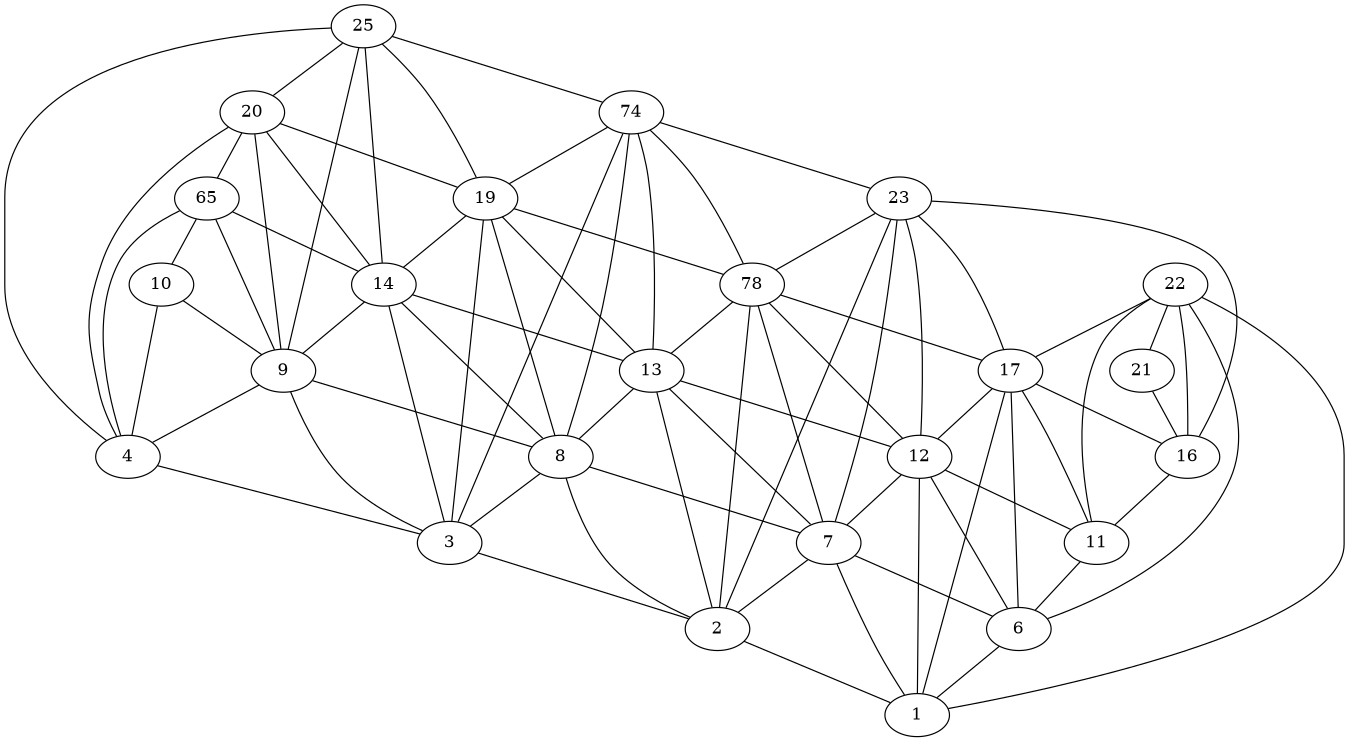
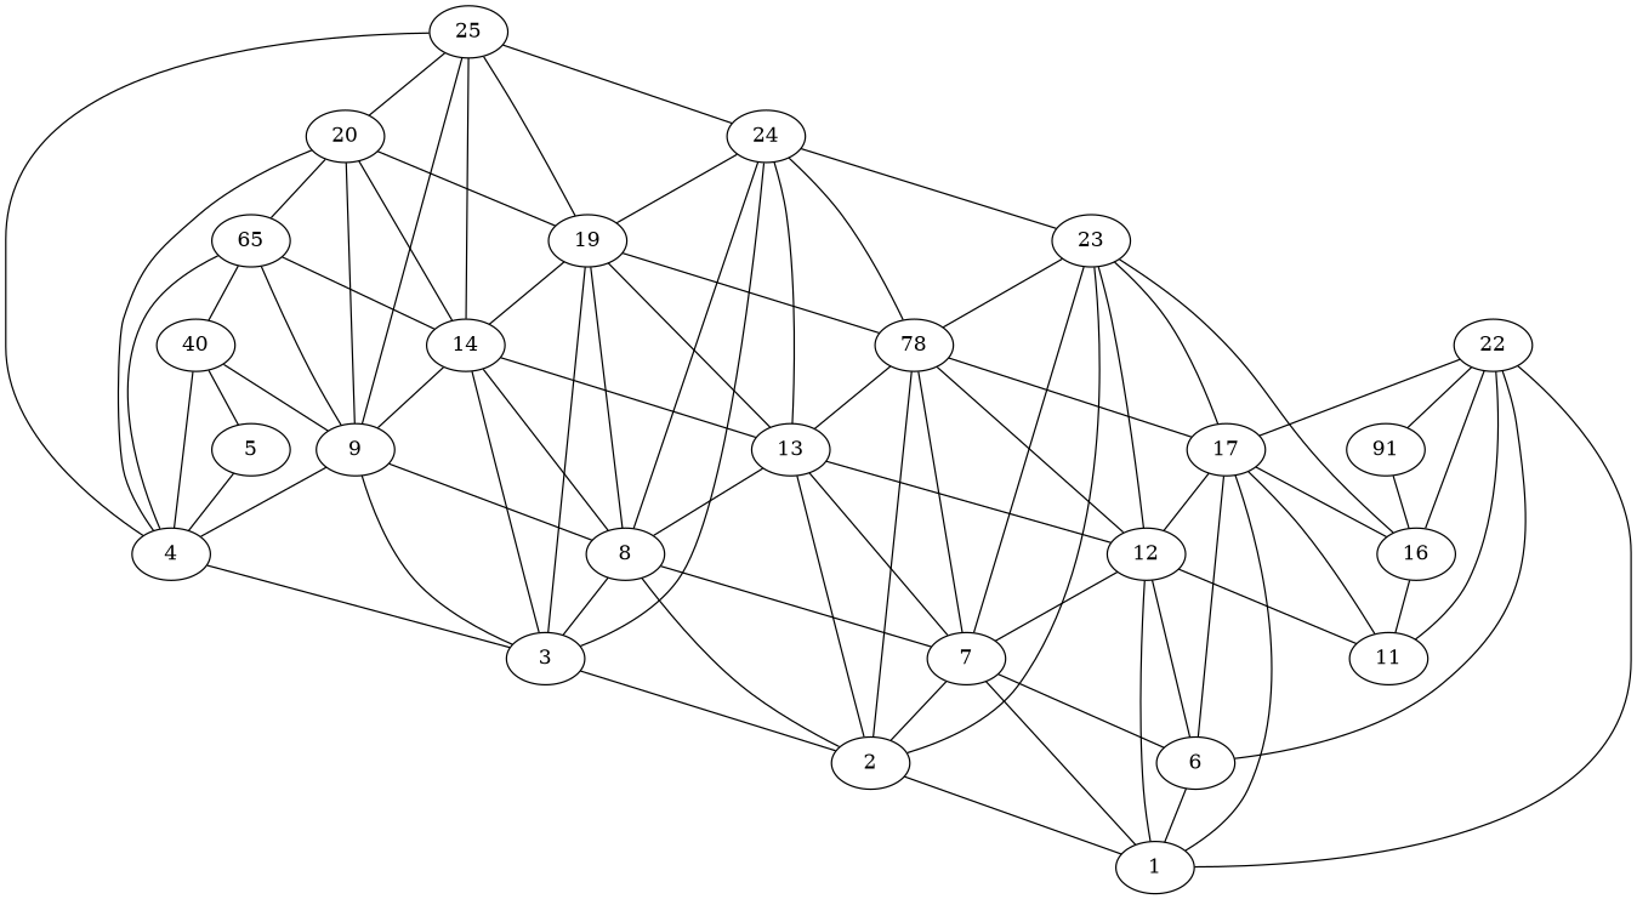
  graph {
    fontname="DejaVu Serif"
    node [fontname="DejaVu Serif"]
    edge [fontname="DejaVu Serif"]
    n1 [label=1]
    n2 [label=2]
    n3 [label=3]
    n4 [label=4]
+   n5 [label=5]
    n6 [label=6]
    n7 [label=7]
    n8 [label=8]
    n9 [label=9]
-   n10 [label=10]
+   n10 [label=40]
    n11 [label=11]
    n12 [label=12]
    n13 [label=13]
    n14 [label=14]
    n15 [label=65]
    n16 [label=16]
    n17 [label=17]
    n18 [label=78]
    n19 [label=19]
    n20 [label=20]
-   n21 [label=21]
+   n21 [label=91]
    n22 [label=22]
    n23 [label=23]
-   n24 [label=74]
+   n24 [label=24]
    n25 [label=25]
    n2 -- n1
    n3 -- n2
    n4 -- n3
+   n5 -- n4
    n6 -- n1
    n7 -- n1
    n7 -- n2
    n7 -- n6
    n8 -- n2
    n8 -- n3
    n8 -- n7
    n9 -- n3
    n9 -- n4
    n9 -- n8
    n10 -- n4
+   n10 -- n5
    n10 -- n9
-   n11 -- n6
    n12 -- n1
    n12 -- n6
    n12 -- n7
    n12 -- n11
    n13 -- n2
    n13 -- n7
    n13 -- n8
    n13 -- n12
    n14 -- n3
    n14 -- n8
    n14 -- n9
    n14 -- n13
    n15 -- n4
    n15 -- n9
    n15 -- n10
    n15 -- n14
    n16 -- n11
    n17 -- n1
    n17 -- n6
    n17 -- n11
    n17 -- n12
    n17 -- n16
    n18 -- n2
    n18 -- n7
    n18 -- n12
    n18 -- n13
    n18 -- n17
    n19 -- n3
    n19 -- n8
    n19 -- n13
    n19 -- n14
    n19 -- n18
    n20 -- n4
    n20 -- n9
    n20 -- n14
    n20 -- n15
    n20 -- n19
    n21 -- n16
    n22 -- n1
    n22 -- n6
    n22 -- n11
    n22 -- n16
    n22 -- n17
    n22 -- n21
    n23 -- n2
    n23 -- n7
    n23 -- n12
    n23 -- n16
    n23 -- n17
    n23 -- n18
    n24 -- n3
    n24 -- n8
    n24 -- n13
    n24 -- n18
    n24 -- n19
    n24 -- n23
    n25 -- n4
    n25 -- n9
    n25 -- n14
    n25 -- n19
    n25 -- n20
    n25 -- n24
  }
